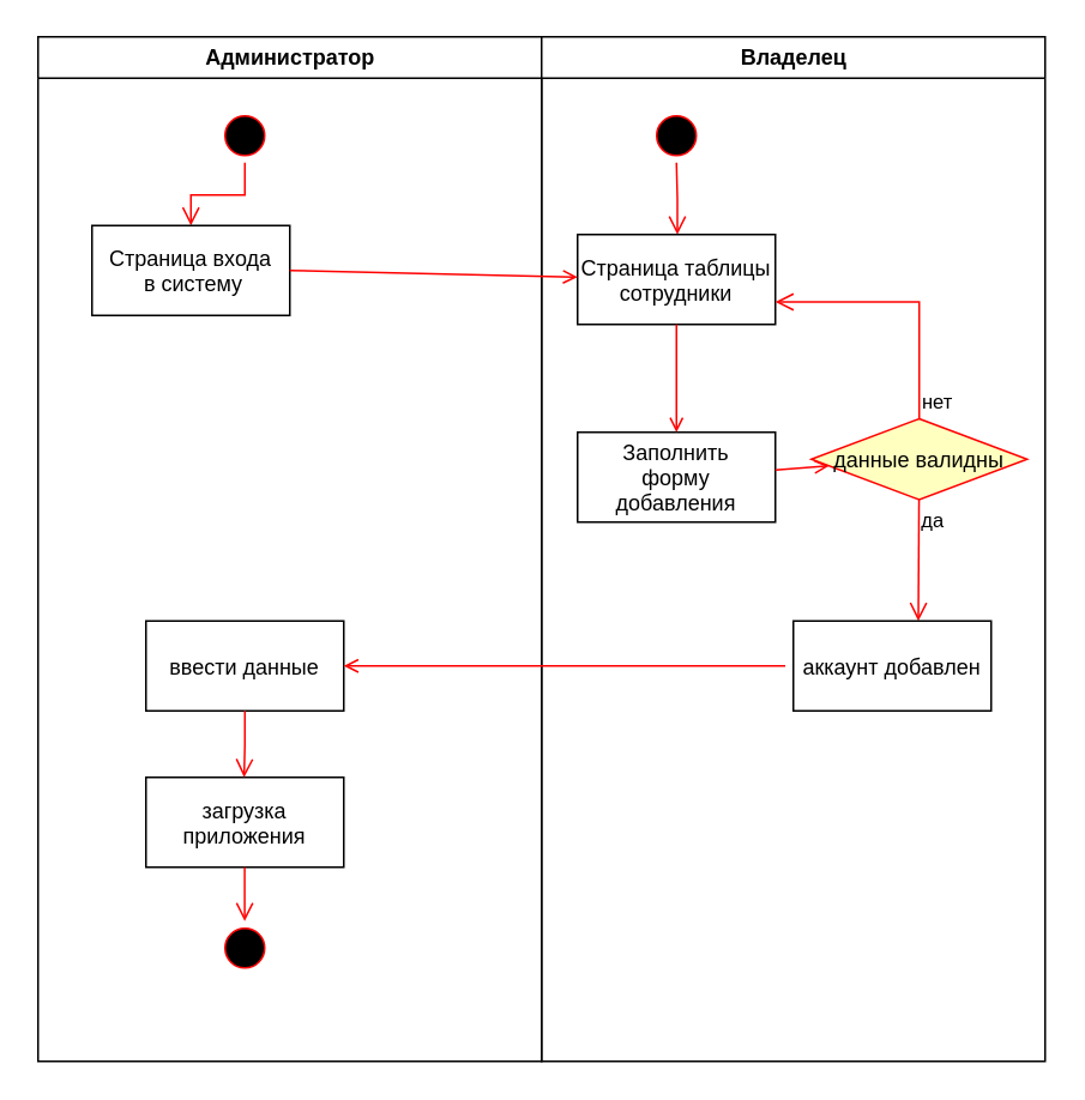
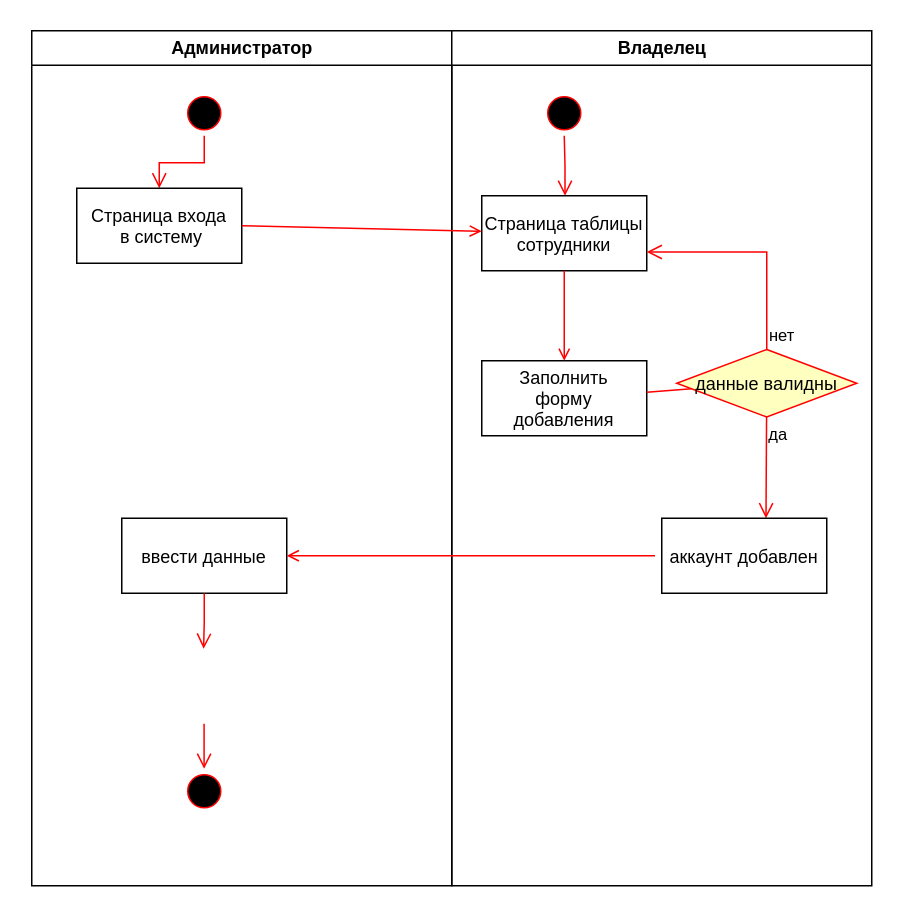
  <mxCell id="0" />
  <mxCell id="1" parent="0" />
  <mxCell id="2" value="Администратор" style="swimlane;whiteSpace=wrap" parent="1" vertex="1"><mxGeometry x="20.5" y="20" width="280" height="570" as="geometry" /></mxCell>
  <mxCell id="3" value="" style="ellipse;shape=startState;fillColor=#000000;strokeColor=#ff0000;" parent="2" vertex="1"><mxGeometry x="100" y="40" width="30" height="30" as="geometry" /></mxCell>
  <mxCell id="4" value="" style="edgeStyle=elbowEdgeStyle;elbow=vertical;verticalAlign=bottom;endArrow=open;endSize=8;strokeColor=#FF0000;endFill=1;rounded=0" parent="2" source="3" target="5" edge="1"><mxGeometry x="100" y="40" as="geometry"><mxPoint x="115" y="110" as="targetPoint" /></mxGeometry></mxCell>
  <mxCell id="5" value="Страница входа&#10; в систему" style="" parent="2" vertex="1"><mxGeometry x="30" y="105" width="110" height="50" as="geometry" /></mxCell>
  <mxCell id="6" value="ввести данные" style="" parent="2" vertex="1"><mxGeometry x="60" y="325" width="110" height="50" as="geometry" /></mxCell>
  <mxCell id="7" value="" style="ellipse;shape=startState;fillColor=#000000;strokeColor=#ff0000;" vertex="1" parent="2"><mxGeometry x="100" y="492" width="30" height="30" as="geometry" /></mxCell>
- <mxCell id="8" value="загрузка &#10;приложения" style="" vertex="1" parent="2"><mxGeometry x="60" y="412" width="110" height="50" as="geometry" /></mxCell>
  <mxCell id="9" value="" style="edgeStyle=elbowEdgeStyle;elbow=vertical;verticalAlign=bottom;endArrow=open;endSize=8;strokeColor=#FF0000;endFill=1;rounded=0;exitX=0.5;exitY=1;exitDx=0;exitDy=0;" edge="1" parent="2" source="6"><mxGeometry x="-64.5" y="-88" as="geometry"><mxPoint x="114.58" y="412" as="targetPoint" /><mxPoint x="114.5" y="372" as="sourcePoint" /></mxGeometry></mxCell>
  <mxCell id="10" value="" style="edgeStyle=elbowEdgeStyle;elbow=vertical;verticalAlign=bottom;endArrow=open;endSize=8;strokeColor=#FF0000;endFill=1;rounded=0" edge="1" parent="2"><mxGeometry x="-64.5" y="-88" as="geometry"><mxPoint x="114.91" y="492" as="targetPoint" /><mxPoint x="114.89" y="462" as="sourcePoint" /></mxGeometry></mxCell>
  <mxCell id="11" value="Владелец" style="swimlane;whiteSpace=wrap" parent="1" vertex="1"><mxGeometry x="300.5" y="20" width="280" height="570" as="geometry" /></mxCell>
  <mxCell id="12" value="" style="ellipse;shape=startState;fillColor=#000000;strokeColor=#ff0000;" parent="11" vertex="1"><mxGeometry x="60" y="40" width="30" height="30" as="geometry" /></mxCell>
  <mxCell id="13" value="" style="edgeStyle=elbowEdgeStyle;elbow=horizontal;verticalAlign=bottom;endArrow=open;endSize=8;strokeColor=#FF0000;endFill=1;rounded=0" parent="11" source="12" target="14" edge="1"><mxGeometry x="40" y="20" as="geometry"><mxPoint x="55" y="90" as="targetPoint" /></mxGeometry></mxCell>
  <mxCell id="14" value="Страница таблицы &#10;сотрудники" style="" parent="11" vertex="1"><mxGeometry x="20" y="110" width="110" height="50" as="geometry" /></mxCell>
  <mxCell id="15" value="Заполнить&#10;форму&#10;добавления" style="" parent="11" vertex="1"><mxGeometry x="20" y="220" width="110" height="50" as="geometry" /></mxCell>
  <mxCell id="16" value="" style="endArrow=open;strokeColor=#FF0000;endFill=1;rounded=0" parent="11" source="14" target="15" edge="1"><mxGeometry relative="1" as="geometry" /></mxCell>
  <mxCell id="17" value="данные валидны" style="rhombus;fillColor=#ffffc0;strokeColor=#ff0000;" parent="11" vertex="1"><mxGeometry x="150" y="212.5" width="120" height="45" as="geometry" /></mxCell>
  <mxCell id="18" value="нет" style="edgeStyle=elbowEdgeStyle;elbow=horizontal;align=left;verticalAlign=bottom;endArrow=open;endSize=8;strokeColor=#FF0000;exitX=0.5;exitY=0;endFill=1;rounded=0;entryX=1;entryY=0.75;entryDx=0;entryDy=0;" parent="11" source="17" target="14" edge="1"><mxGeometry x="-1" relative="1" as="geometry"><mxPoint x="155" y="147.5" as="targetPoint" /><Array as="points"><mxPoint x="210" y="182" /></Array></mxGeometry></mxCell>
  <mxCell id="19" value="да" style="edgeStyle=elbowEdgeStyle;elbow=horizontal;align=left;verticalAlign=top;endArrow=open;endSize=8;strokeColor=#FF0000;endFill=1;rounded=0;exitX=0.499;exitY=0.985;exitDx=0;exitDy=0;exitPerimeter=0;" parent="11" source="17" edge="1"><mxGeometry x="-1" relative="1" as="geometry"><mxPoint x="209.709" y="325" as="targetPoint" /><mxPoint x="209.5" y="282" as="sourcePoint" /></mxGeometry></mxCell>
- <mxCell id="20" value="" style="endArrow=open;strokeColor=#FF0000;endFill=1;rounded=0" parent="11" source="15" target="17" edge="1"><mxGeometry relative="1" as="geometry" /></mxCell>
+ <mxCell id="20" value="" style="endArrow=none;strokeColor=#FF0000;endFill=1;rounded=0;" parent="11" source="15" target="17" edge="1"><mxGeometry relative="1" as="geometry" /></mxCell>
  <mxCell id="21" value="аккаунт добавлен" style="" parent="11" vertex="1"><mxGeometry x="140" y="325" width="110" height="50" as="geometry" /></mxCell>
  <mxCell id="22" value="" style="endArrow=open;strokeColor=#FF0000;endFill=1;rounded=0;entryX=1;entryY=0.5;entryDx=0;entryDy=0;" parent="1" target="6" edge="1"><mxGeometry relative="1" as="geometry"><mxPoint x="436" y="370" as="sourcePoint" /><mxPoint x="320.5" y="370" as="targetPoint" /></mxGeometry></mxCell>
  <mxCell id="23" value="" style="endArrow=open;strokeColor=#FF0000;endFill=1;rounded=0;exitX=1;exitY=0.5;exitDx=0;exitDy=0;" parent="1" source="5" target="14" edge="1"><mxGeometry relative="1" as="geometry"><mxPoint x="226" y="142" as="sourcePoint" /><mxPoint x="226" y="202" as="targetPoint" /></mxGeometry></mxCell>
